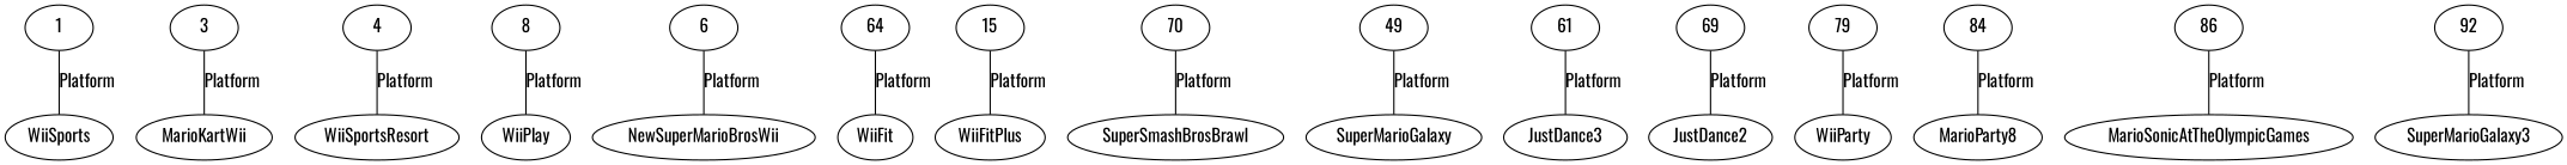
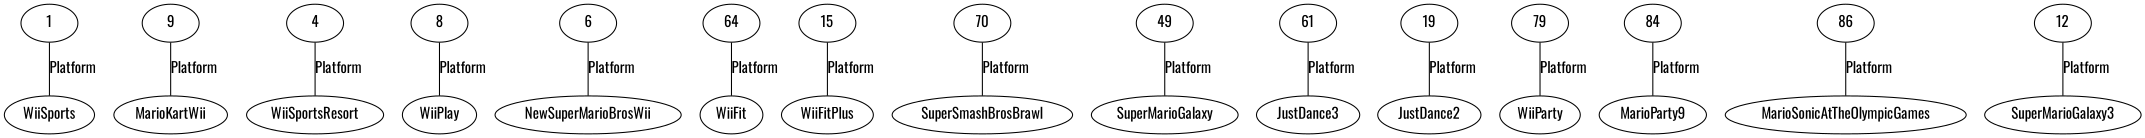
  graph {
    fontname=Oswald
    node [fontname=Oswald]
    edge [fontname=Oswald]
    1
    WiiSports
-   3
+   3 [label=9]
    MarioKartWii
    4
    WiiSportsResort
    8
    WiiPlay
    n9 [label=6]
    NewSuperMarioBrosWii
    n11 [label=64]
    WiiFit
    15
    WiiFitPlus
    n15 [label=70]
    SuperSmashBrosBrawl
    49
    SuperMarioGalaxy
    61
    JustDance3
-   69
+   69 [label=19]
    JustDance2
    79
    WiiParty
    n25 [label=84]
-   MarioParty8
+   MarioParty8 [label=MarioParty9]
    86
    MarioSonicAtTheOlympicGames
    n29 [label=SuperMarioGalaxy3]
-   92
+   92 [label=12]
    1 -- WiiSports [label=Platform]
    3 -- MarioKartWii [label=Platform]
    4 -- WiiSportsResort [label=Platform]
    8 -- WiiPlay [label=Platform]
    n9 -- NewSuperMarioBrosWii [label=Platform]
    n11 -- WiiFit [label=Platform]
    15 -- WiiFitPlus [label=Platform]
    n15 -- SuperSmashBrosBrawl [label=Platform]
    49 -- SuperMarioGalaxy [label=Platform]
    61 -- JustDance3 [label=Platform]
    69 -- JustDance2 [label=Platform]
    79 -- WiiParty [label=Platform]
    n25 -- MarioParty8 [label=Platform]
    86 -- MarioSonicAtTheOlympicGames [label=Platform]
    92 -- n29 [label=Platform]
  }
